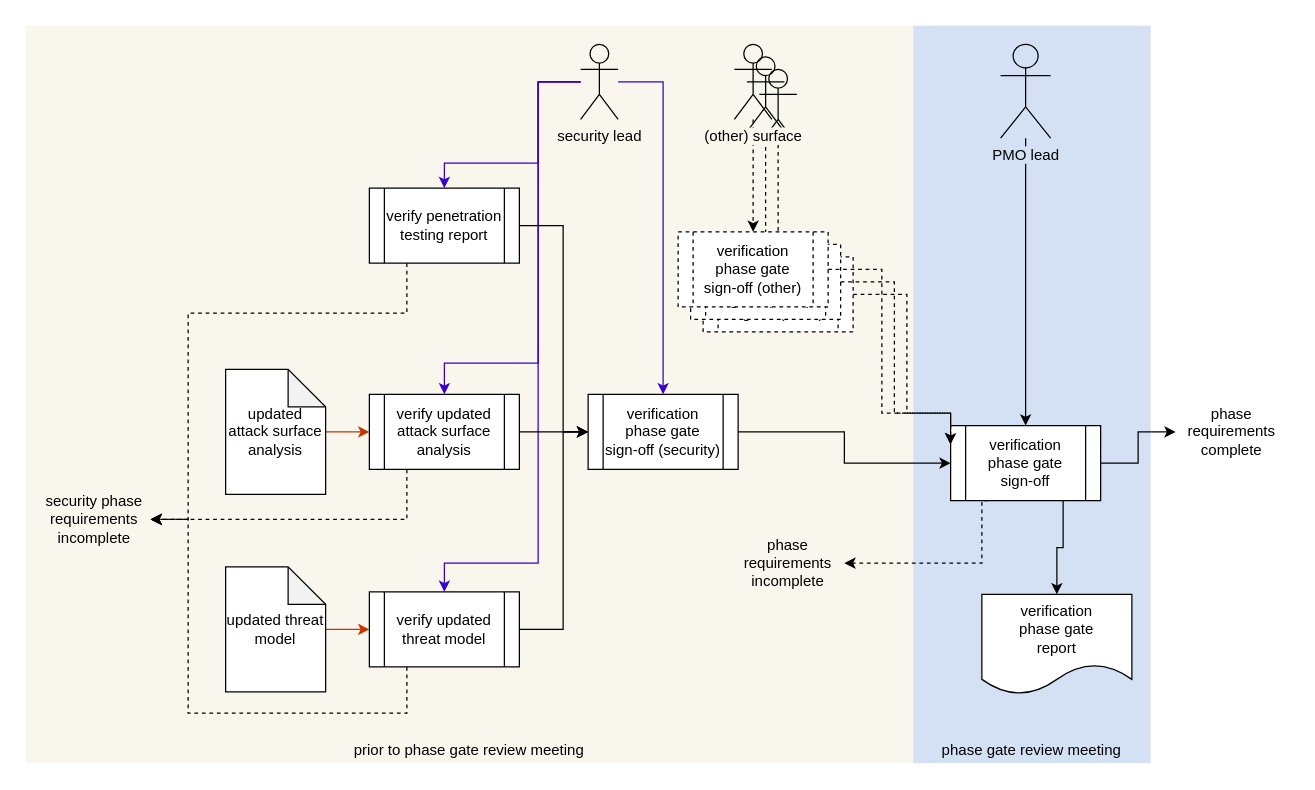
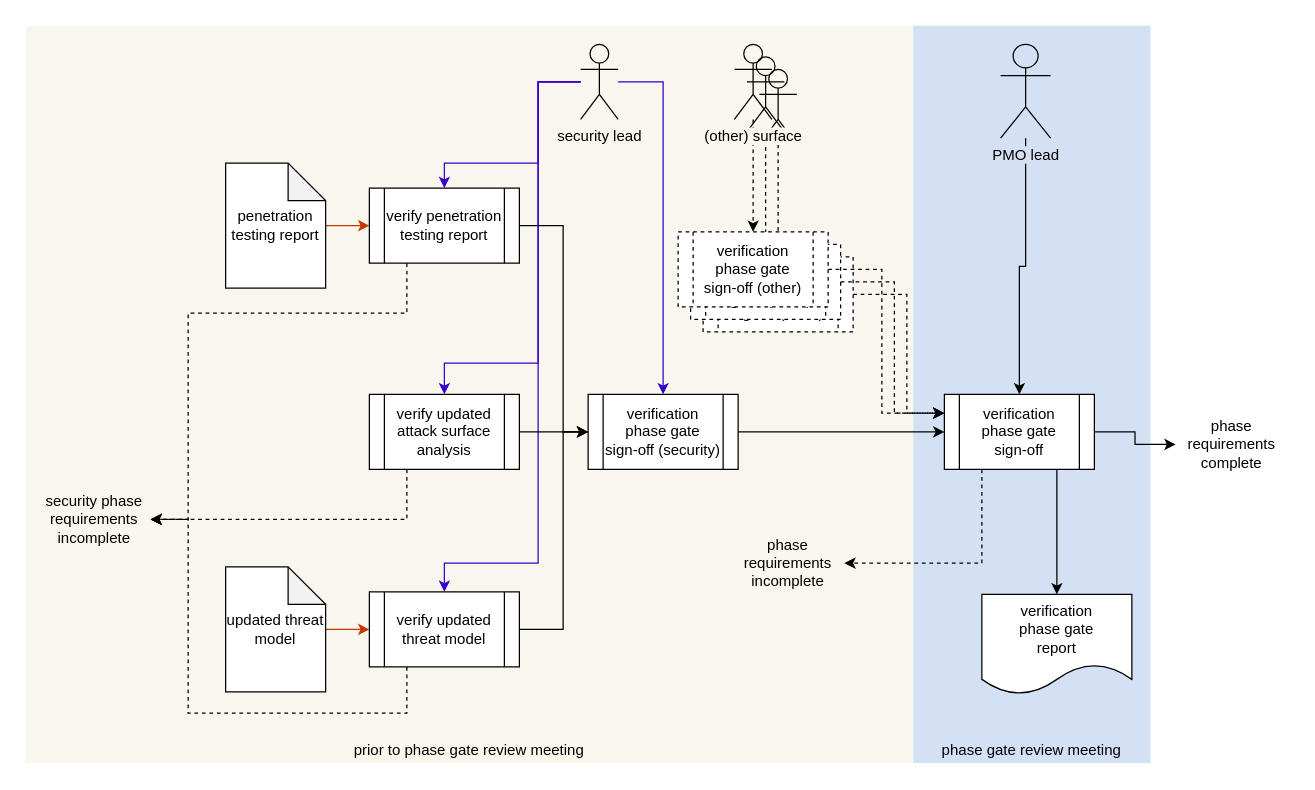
  <mxCell id="0" />
  <mxCell id="1" parent="0" />
  <mxCell id="2" value="" style="rounded=0;whiteSpace=wrap;html=1;strokeColor=none;fillColor=#D4E1F5;" parent="1" vertex="1"><mxGeometry x="730" y="20" width="190" height="590" as="geometry" /></mxCell>
  <mxCell id="3" value="" style="rounded=0;whiteSpace=wrap;html=1;fillColor=#f9f7ed;strokeColor=none;" parent="1" vertex="1"><mxGeometry x="20" y="20" width="710" height="590" as="geometry" /></mxCell>
  <mxCell id="4" style="edgeStyle=orthogonalEdgeStyle;rounded=0;orthogonalLoop=1;jettySize=auto;html=1;entryX=0;entryY=0.25;entryDx=0;entryDy=0;dashed=1;" parent="1" source="5" target="27" edge="1"><mxGeometry relative="1" as="geometry"><mxPoint x="775" y="350" as="targetPoint" /><Array as="points"><mxPoint x="725" y="235" /><mxPoint x="725" y="330" /></Array></mxGeometry></mxCell>
  <mxCell id="5" value="requirements phase gate signoff (other)" style="shape=process;whiteSpace=wrap;html=1;backgroundOutline=1;dashed=1;" parent="1" vertex="1"><mxGeometry x="562" y="205" width="120" height="60" as="geometry" /></mxCell>
  <mxCell id="6" style="edgeStyle=orthogonalEdgeStyle;rounded=0;orthogonalLoop=1;jettySize=auto;html=1;entryX=0.5;entryY=0;entryDx=0;entryDy=0;dashed=1;" parent="1" source="7" target="5" edge="1"><mxGeometry relative="1" as="geometry" /></mxCell>
  <mxCell id="7" value="" style="shape=umlActor;verticalLabelPosition=bottom;labelBackgroundColor=#ffffff;verticalAlign=top;html=1;outlineConnect=0;fillColor=none;" parent="1" vertex="1"><mxGeometry x="607" y="55" width="30" height="60" as="geometry" /></mxCell>
  <mxCell id="8" value="" style="shape=umlActor;verticalLabelPosition=bottom;labelBackgroundColor=#ffffff;verticalAlign=top;html=1;outlineConnect=0;fillColor=none;" parent="1" vertex="1"><mxGeometry x="597" y="45" width="30" height="60" as="geometry" /></mxCell>
  <mxCell id="9" style="edgeStyle=orthogonalEdgeStyle;rounded=0;orthogonalLoop=1;jettySize=auto;html=1;entryX=0.5;entryY=0;entryDx=0;entryDy=0;dashed=1;" parent="1" source="8" target="10" edge="1"><mxGeometry relative="1" as="geometry" /></mxCell>
  <mxCell id="10" value="requirements phase gate signoff (other)" style="shape=process;whiteSpace=wrap;html=1;backgroundOutline=1;dashed=1;" parent="1" vertex="1"><mxGeometry x="552" y="195" width="120" height="60" as="geometry" /></mxCell>
  <mxCell id="11" style="edgeStyle=orthogonalEdgeStyle;rounded=0;orthogonalLoop=1;jettySize=auto;html=1;entryX=0;entryY=0.25;entryDx=0;entryDy=0;dashed=1;" parent="1" source="10" target="27" edge="1"><mxGeometry relative="1" as="geometry"><mxPoint x="765" y="340" as="targetPoint" /><Array as="points"><mxPoint x="715" y="225" /><mxPoint x="715" y="330" /></Array></mxGeometry></mxCell>
  <mxCell id="12" style="edgeStyle=orthogonalEdgeStyle;rounded=0;orthogonalLoop=1;jettySize=auto;html=1;entryX=0.5;entryY=0;entryDx=0;entryDy=0;dashed=1;" parent="1" source="13" target="31" edge="1"><mxGeometry relative="1" as="geometry" /></mxCell>
  <mxCell id="13" value="(other) surface" style="shape=umlActor;verticalLabelPosition=bottom;labelBackgroundColor=#F9F7ED;verticalAlign=top;html=1;outlineConnect=0;fillColor=none;" parent="1" vertex="1"><mxGeometry x="587" y="35" width="30" height="60" as="geometry" /></mxCell>
  <mxCell id="14" style="edgeStyle=orthogonalEdgeStyle;rounded=0;orthogonalLoop=1;jettySize=auto;html=1;entryX=0;entryY=0.5;entryDx=0;entryDy=0;" parent="1" source="16" target="27" edge="1"><mxGeometry relative="1" as="geometry"><mxPoint x="630" y="345" as="targetPoint" /></mxGeometry></mxCell>
  <mxCell id="15" style="edgeStyle=orthogonalEdgeStyle;rounded=0;orthogonalLoop=1;jettySize=auto;html=1;entryX=0.5;entryY=0;entryDx=0;entryDy=0;exitX=0.75;exitY=1;exitDx=0;exitDy=0;" parent="1" source="27" target="17" edge="1"><mxGeometry relative="1" as="geometry" /></mxCell>
  <mxCell id="16" value="verification&lt;br&gt;phase gate&lt;br&gt;sign-off (security)" style="shape=process;whiteSpace=wrap;html=1;backgroundOutline=1;" parent="1" vertex="1"><mxGeometry x="470" y="315" width="120" height="60" as="geometry" /></mxCell>
  <mxCell id="17" value="verification&lt;br&gt;phase gate&lt;br&gt;report" style="shape=document;whiteSpace=wrap;html=1;boundedLbl=1;" parent="1" vertex="1"><mxGeometry x="785" y="475" width="120" height="80" as="geometry" /></mxCell>
  <mxCell id="18" style="edgeStyle=orthogonalEdgeStyle;rounded=0;orthogonalLoop=1;jettySize=auto;html=1;entryX=0.5;entryY=0;entryDx=0;entryDy=0;fillColor=#6a00ff;strokeColor=#3700CC;" parent="1" source="22" target="16" edge="1"><mxGeometry relative="1" as="geometry"><Array as="points"><mxPoint x="530" y="65" /></Array></mxGeometry></mxCell>
  <mxCell id="19" style="edgeStyle=orthogonalEdgeStyle;rounded=0;orthogonalLoop=1;jettySize=auto;html=1;entryX=0.5;entryY=0;entryDx=0;entryDy=0;fillColor=#6a00ff;strokeColor=#3700CC;" parent="1" source="22" target="44" edge="1"><mxGeometry relative="1" as="geometry"><Array as="points"><mxPoint x="430" y="65" /><mxPoint x="430" y="130" /><mxPoint x="355" y="130" /></Array></mxGeometry></mxCell>
  <mxCell id="20" style="edgeStyle=orthogonalEdgeStyle;rounded=0;orthogonalLoop=1;jettySize=auto;html=1;entryX=0.5;entryY=0;entryDx=0;entryDy=0;fillColor=#6a00ff;strokeColor=#3700CC;" parent="1" source="22" target="41" edge="1"><mxGeometry relative="1" as="geometry"><Array as="points"><mxPoint x="430" y="65" /><mxPoint x="430" y="290" /><mxPoint x="355" y="290" /></Array></mxGeometry></mxCell>
  <mxCell id="21" style="edgeStyle=orthogonalEdgeStyle;rounded=0;orthogonalLoop=1;jettySize=auto;html=1;entryX=0.5;entryY=0;entryDx=0;entryDy=0;fillColor=#6a00ff;strokeColor=#3700CC;" parent="1" source="22" target="49" edge="1"><mxGeometry relative="1" as="geometry"><Array as="points"><mxPoint x="430" y="65" /><mxPoint x="430" y="450" /><mxPoint x="355" y="450" /></Array></mxGeometry></mxCell>
  <mxCell id="22" value="security lead" style="shape=umlActor;verticalLabelPosition=bottom;labelBackgroundColor=#F9F7ED;verticalAlign=top;html=1;outlineConnect=0;fillColor=none;" parent="1" vertex="1"><mxGeometry x="464" y="35" width="30" height="60" as="geometry" /></mxCell>
  <mxCell id="23" style="edgeStyle=orthogonalEdgeStyle;rounded=0;orthogonalLoop=1;jettySize=auto;html=1;" parent="1" source="24" target="27" edge="1"><mxGeometry relative="1" as="geometry" /></mxCell>
  <mxCell id="24" value="PMO lead" style="shape=umlActor;verticalLabelPosition=bottom;labelBackgroundColor=#D4E1F5;verticalAlign=top;html=1;outlineConnect=0;fillColor=none;" parent="1" vertex="1"><mxGeometry x="800" y="35" width="40" height="75" as="geometry" /></mxCell>
  <mxCell id="25" style="edgeStyle=orthogonalEdgeStyle;rounded=0;orthogonalLoop=1;jettySize=auto;html=1;exitX=0.25;exitY=1;exitDx=0;exitDy=0;dashed=1;entryX=1;entryY=0.5;entryDx=0;entryDy=0;" parent="1" source="27" target="28" edge="1"><mxGeometry relative="1" as="geometry"><mxPoint x="210" y="445" as="targetPoint" /><Array as="points"><mxPoint x="785" y="450" /></Array></mxGeometry></mxCell>
  <mxCell id="26" style="edgeStyle=orthogonalEdgeStyle;rounded=0;orthogonalLoop=1;jettySize=auto;html=1;entryX=0;entryY=0.5;entryDx=0;entryDy=0;" parent="1" source="27" target="32" edge="1"><mxGeometry relative="1" as="geometry" /></mxCell>
- <mxCell id="27" value="verification&lt;br&gt;phase gate&lt;br&gt;sign-off" style="shape=process;whiteSpace=wrap;html=1;backgroundOutline=1;" parent="1" vertex="1"><mxGeometry x="760" y="340" width="120" height="60" as="geometry" /></mxCell>
+ <mxCell id="27" value="verification&lt;br&gt;phase gate&lt;br&gt;sign-off" style="shape=process;whiteSpace=wrap;html=1;backgroundOutline=1;" parent="1" vertex="1"><mxGeometry x="755" y="315" width="120" height="60" as="geometry" /></mxCell>
  <mxCell id="28" value="phase requirements incomplete" style="text;html=1;strokeColor=none;fillColor=none;align=center;verticalAlign=middle;whiteSpace=wrap;rounded=0;" parent="1" vertex="1"><mxGeometry x="585" y="425" width="90" height="50" as="geometry" /></mxCell>
  <mxCell id="29" value="security phase requirements incomplete" style="text;html=1;strokeColor=none;fillColor=none;align=center;verticalAlign=middle;whiteSpace=wrap;rounded=0;" parent="1" vertex="1"><mxGeometry x="30" y="390" width="90" height="50" as="geometry" /></mxCell>
  <mxCell id="30" style="edgeStyle=orthogonalEdgeStyle;rounded=0;orthogonalLoop=1;jettySize=auto;html=1;entryX=0;entryY=0.25;entryDx=0;entryDy=0;dashed=1;" parent="1" source="31" target="27" edge="1"><mxGeometry relative="1" as="geometry"><Array as="points"><mxPoint x="705" y="215" /><mxPoint x="705" y="330" /></Array></mxGeometry></mxCell>
  <mxCell id="31" value="verification&lt;br&gt;phase gate&lt;br&gt;sign-off (other)" style="shape=process;whiteSpace=wrap;html=1;backgroundOutline=1;dashed=1;" parent="1" vertex="1"><mxGeometry x="542" y="185" width="120" height="60" as="geometry" /></mxCell>
- <mxCell id="32" value="phase requirements complete" style="text;html=1;strokeColor=none;fillColor=none;align=center;verticalAlign=middle;whiteSpace=wrap;rounded=0;" parent="1" vertex="1"><mxGeometry x="940" y="320" width="90" height="50" as="geometry" /></mxCell>
+ <mxCell id="32" value="phase requirements complete" style="text;html=1;strokeColor=none;fillColor=none;align=center;verticalAlign=middle;whiteSpace=wrap;rounded=0;" parent="1" vertex="1"><mxGeometry x="940" y="330" width="90" height="50" as="geometry" /></mxCell>
  <mxCell id="33" value="phase gate review meeting" style="text;html=1;strokeColor=none;fillColor=none;align=center;verticalAlign=middle;whiteSpace=wrap;rounded=0;" parent="1" vertex="1"><mxGeometry x="735" y="590" width="180" height="20" as="geometry" /></mxCell>
  <mxCell id="34" value="prior to phase gate review meeting" style="text;html=1;strokeColor=none;fillColor=none;align=center;verticalAlign=middle;whiteSpace=wrap;rounded=0;" parent="1" vertex="1"><mxGeometry x="20" y="590" width="710" height="20" as="geometry" /></mxCell>
- <mxCell id="37" style="edgeStyle=orthogonalEdgeStyle;rounded=0;orthogonalLoop=1;jettySize=auto;html=1;entryX=0;entryY=0.5;entryDx=0;entryDy=0;fillColor=#fa6800;strokeColor=#C73500;" parent="1" source="38" target="41" edge="1"><mxGeometry relative="1" as="geometry" /></mxCell>
- <mxCell id="38" value="updated attack surface analysis" style="shape=note;whiteSpace=wrap;html=1;backgroundOutline=1;darkOpacity=0.05;" parent="1" vertex="1"><mxGeometry x="180" y="295" width="80" height="100" as="geometry" /></mxCell>
+ <mxCell id="35" style="edgeStyle=orthogonalEdgeStyle;rounded=0;orthogonalLoop=1;jettySize=auto;html=1;entryX=0;entryY=0.5;entryDx=0;entryDy=0;fillColor=#fa6800;strokeColor=#C73500;" parent="1" source="36" target="44" edge="1"><mxGeometry relative="1" as="geometry" /></mxCell>
+ <mxCell id="36" value="penetration testing report" style="shape=note;whiteSpace=wrap;html=1;backgroundOutline=1;darkOpacity=0.05;" parent="1" vertex="1"><mxGeometry x="180" y="130" width="80" height="100" as="geometry" /></mxCell>
  <mxCell id="39" style="edgeStyle=orthogonalEdgeStyle;rounded=0;orthogonalLoop=1;jettySize=auto;html=1;entryX=0;entryY=0.5;entryDx=0;entryDy=0;" parent="1" source="41" target="16" edge="1"><mxGeometry relative="1" as="geometry" /></mxCell>
  <mxCell id="40" style="edgeStyle=orthogonalEdgeStyle;rounded=0;orthogonalLoop=1;jettySize=auto;html=1;exitX=0.25;exitY=1;exitDx=0;exitDy=0;entryX=1;entryY=0.5;entryDx=0;entryDy=0;dashed=1;" parent="1" source="41" target="29" edge="1"><mxGeometry relative="1" as="geometry" /></mxCell>
  <mxCell id="41" value="verify updated attack surface analysis" style="shape=process;whiteSpace=wrap;html=1;backgroundOutline=1;" parent="1" vertex="1"><mxGeometry x="295" y="315" width="120" height="60" as="geometry" /></mxCell>
  <mxCell id="42" style="edgeStyle=orthogonalEdgeStyle;rounded=0;orthogonalLoop=1;jettySize=auto;html=1;exitX=0.25;exitY=1;exitDx=0;exitDy=0;entryX=1;entryY=0.5;entryDx=0;entryDy=0;dashed=1;" parent="1" source="44" target="29" edge="1"><mxGeometry relative="1" as="geometry"><Array as="points"><mxPoint x="325" y="250" /><mxPoint x="150" y="250" /><mxPoint x="150" y="415" /></Array></mxGeometry></mxCell>
  <mxCell id="43" style="edgeStyle=orthogonalEdgeStyle;rounded=0;orthogonalLoop=1;jettySize=auto;html=1;entryX=0;entryY=0.5;entryDx=0;entryDy=0;" parent="1" source="44" target="16" edge="1"><mxGeometry relative="1" as="geometry"><Array as="points"><mxPoint x="450" y="180" /><mxPoint x="450" y="345" /></Array></mxGeometry></mxCell>
  <mxCell id="44" value="verify penetration testing report" style="shape=process;whiteSpace=wrap;html=1;backgroundOutline=1;" parent="1" vertex="1"><mxGeometry x="295" y="150" width="120" height="60" as="geometry" /></mxCell>
  <mxCell id="45" style="edgeStyle=orthogonalEdgeStyle;rounded=0;orthogonalLoop=1;jettySize=auto;html=1;entryX=0;entryY=0.5;entryDx=0;entryDy=0;fillColor=#fa6800;strokeColor=#C73500;" parent="1" source="46" target="49" edge="1"><mxGeometry relative="1" as="geometry" /></mxCell>
  <mxCell id="46" value="updated threat model" style="shape=note;whiteSpace=wrap;html=1;backgroundOutline=1;darkOpacity=0.05;" parent="1" vertex="1"><mxGeometry x="180" y="453" width="80" height="100" as="geometry" /></mxCell>
  <mxCell id="47" style="edgeStyle=orthogonalEdgeStyle;rounded=0;orthogonalLoop=1;jettySize=auto;html=1;entryX=0;entryY=0.5;entryDx=0;entryDy=0;exitX=1;exitY=0.5;exitDx=0;exitDy=0;" parent="1" source="49" target="16" edge="1"><mxGeometry relative="1" as="geometry"><Array as="points"><mxPoint x="450" y="503" /><mxPoint x="450" y="345" /></Array></mxGeometry></mxCell>
  <mxCell id="48" style="edgeStyle=orthogonalEdgeStyle;rounded=0;orthogonalLoop=1;jettySize=auto;html=1;exitX=0.25;exitY=1;exitDx=0;exitDy=0;entryX=1;entryY=0.5;entryDx=0;entryDy=0;dashed=1;" parent="1" source="49" target="29" edge="1"><mxGeometry relative="1" as="geometry"><Array as="points"><mxPoint x="325" y="570" /><mxPoint x="150" y="570" /><mxPoint x="150" y="415" /></Array></mxGeometry></mxCell>
  <mxCell id="49" value="verify updated threat model" style="shape=process;whiteSpace=wrap;html=1;backgroundOutline=1;" parent="1" vertex="1"><mxGeometry x="295" y="473" width="120" height="60" as="geometry" /></mxCell>
